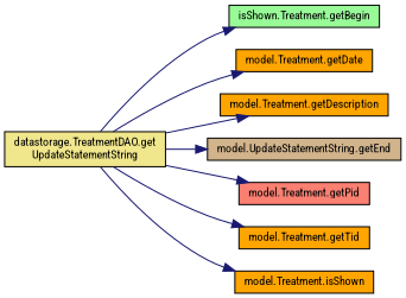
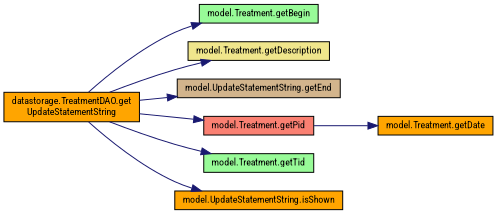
  digraph {
    fontname="Roboto Condensed"
    rankdir=LR
    node [color=black fillcolor=khaki fontname="Roboto Condensed" fontsize=10 shape=record style=filled]
    edge [color=midnightblue fontname="Roboto Condensed" fontsize=10 labelfontname=Helvetica labelfontsize=10 style=solid]
-   n1 [fontcolor=black height=0.2 label="datastorage.TreatmentDAO.get\lUpdateStatementString" width=0.4]
-   n2 [fillcolor=palegreen height=0.2 label="isShown.Treatment.getBegin" width=0.4]
+   n1 [fillcolor=orange fontcolor=black height=0.2 label="datastorage.TreatmentDAO.get\lUpdateStatementString" width=0.4]
+   n2 [fillcolor=palegreen height=0.2 label="model.Treatment.getBegin" width=0.4]
    n3 [fillcolor=orange height=0.2 label="model.Treatment.getDate" width=0.4]
-   n4 [fillcolor=orange height=0.2 label="model.Treatment.getDescription" width=0.4]
+   n4 [height=0.2 label="model.Treatment.getDescription" width=0.4]
    n5 [fillcolor=tan height=0.2 label="model.UpdateStatementString.getEnd" width=0.4]
    n6 [fillcolor=salmon height=0.2 label="model.Treatment.getPid" width=0.4]
-   n7 [fillcolor=orange height=0.2 label="model.Treatment.getTid" width=0.4]
-   n8 [fillcolor=orange height=0.2 label="model.Treatment.isShown" width=0.4]
+   n7 [fillcolor=palegreen height=0.2 label="model.Treatment.getTid" width=0.4]
+   n8 [fillcolor=orange height=0.2 label="model.UpdateStatementString.isShown" width=0.4]
    n1 -> n2
-   n1 -> n3
+   n6 -> n3
    n1 -> n4
    n1 -> n5
    n1 -> n6
    n1 -> n7
    n1 -> n8
  }
